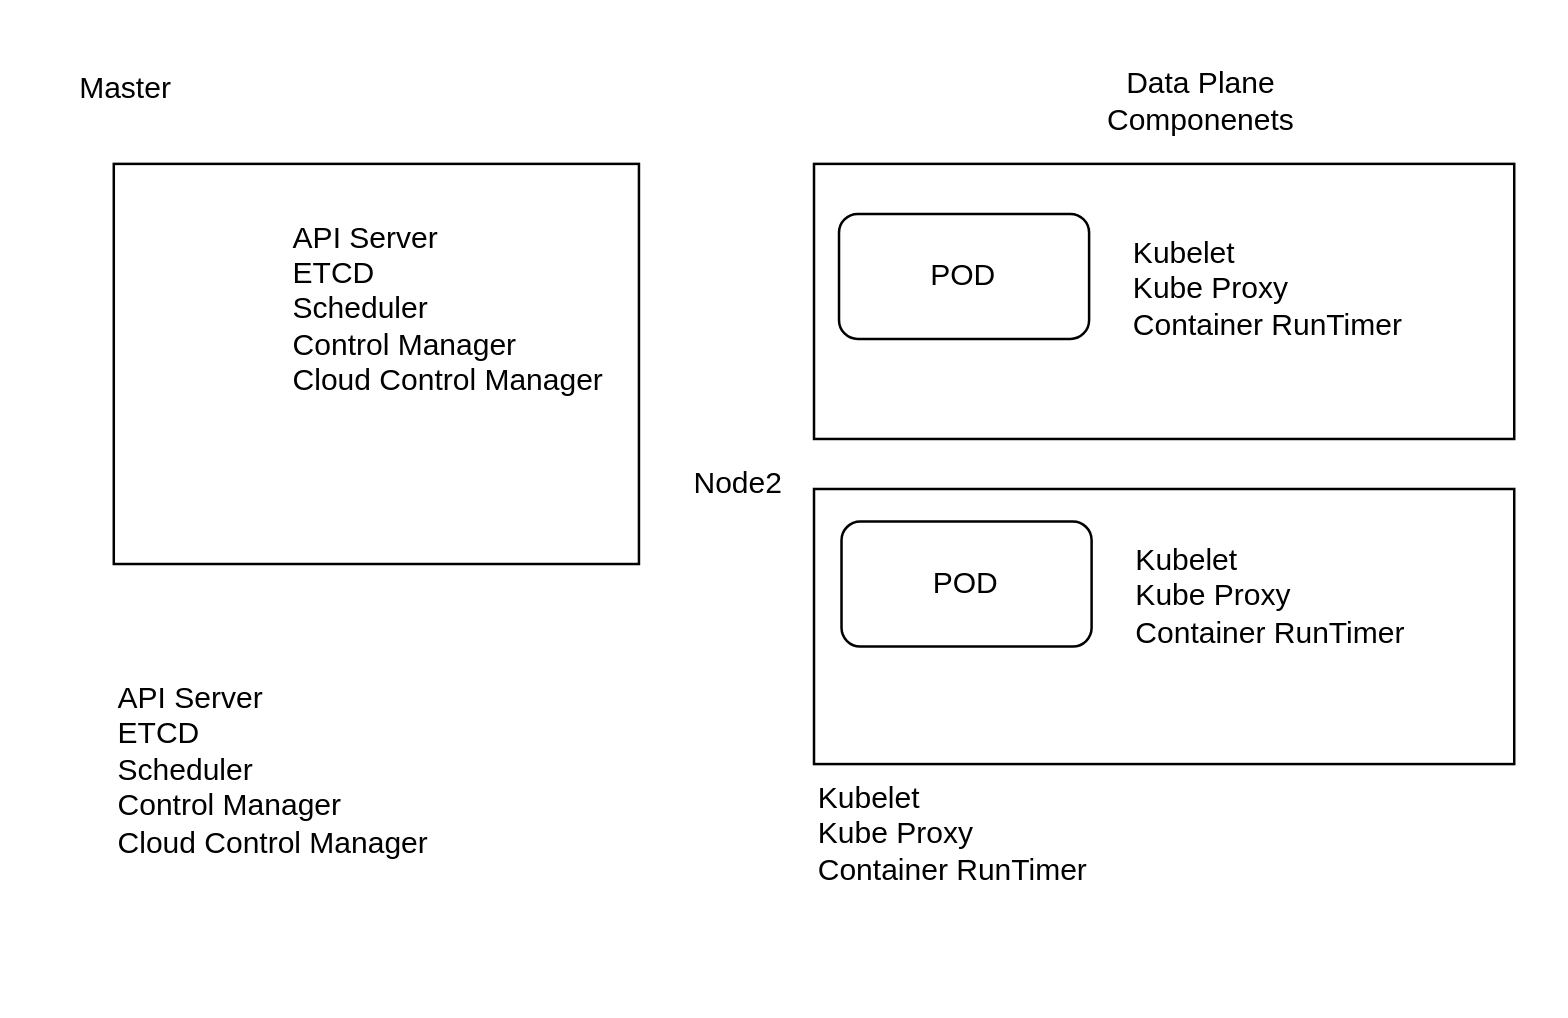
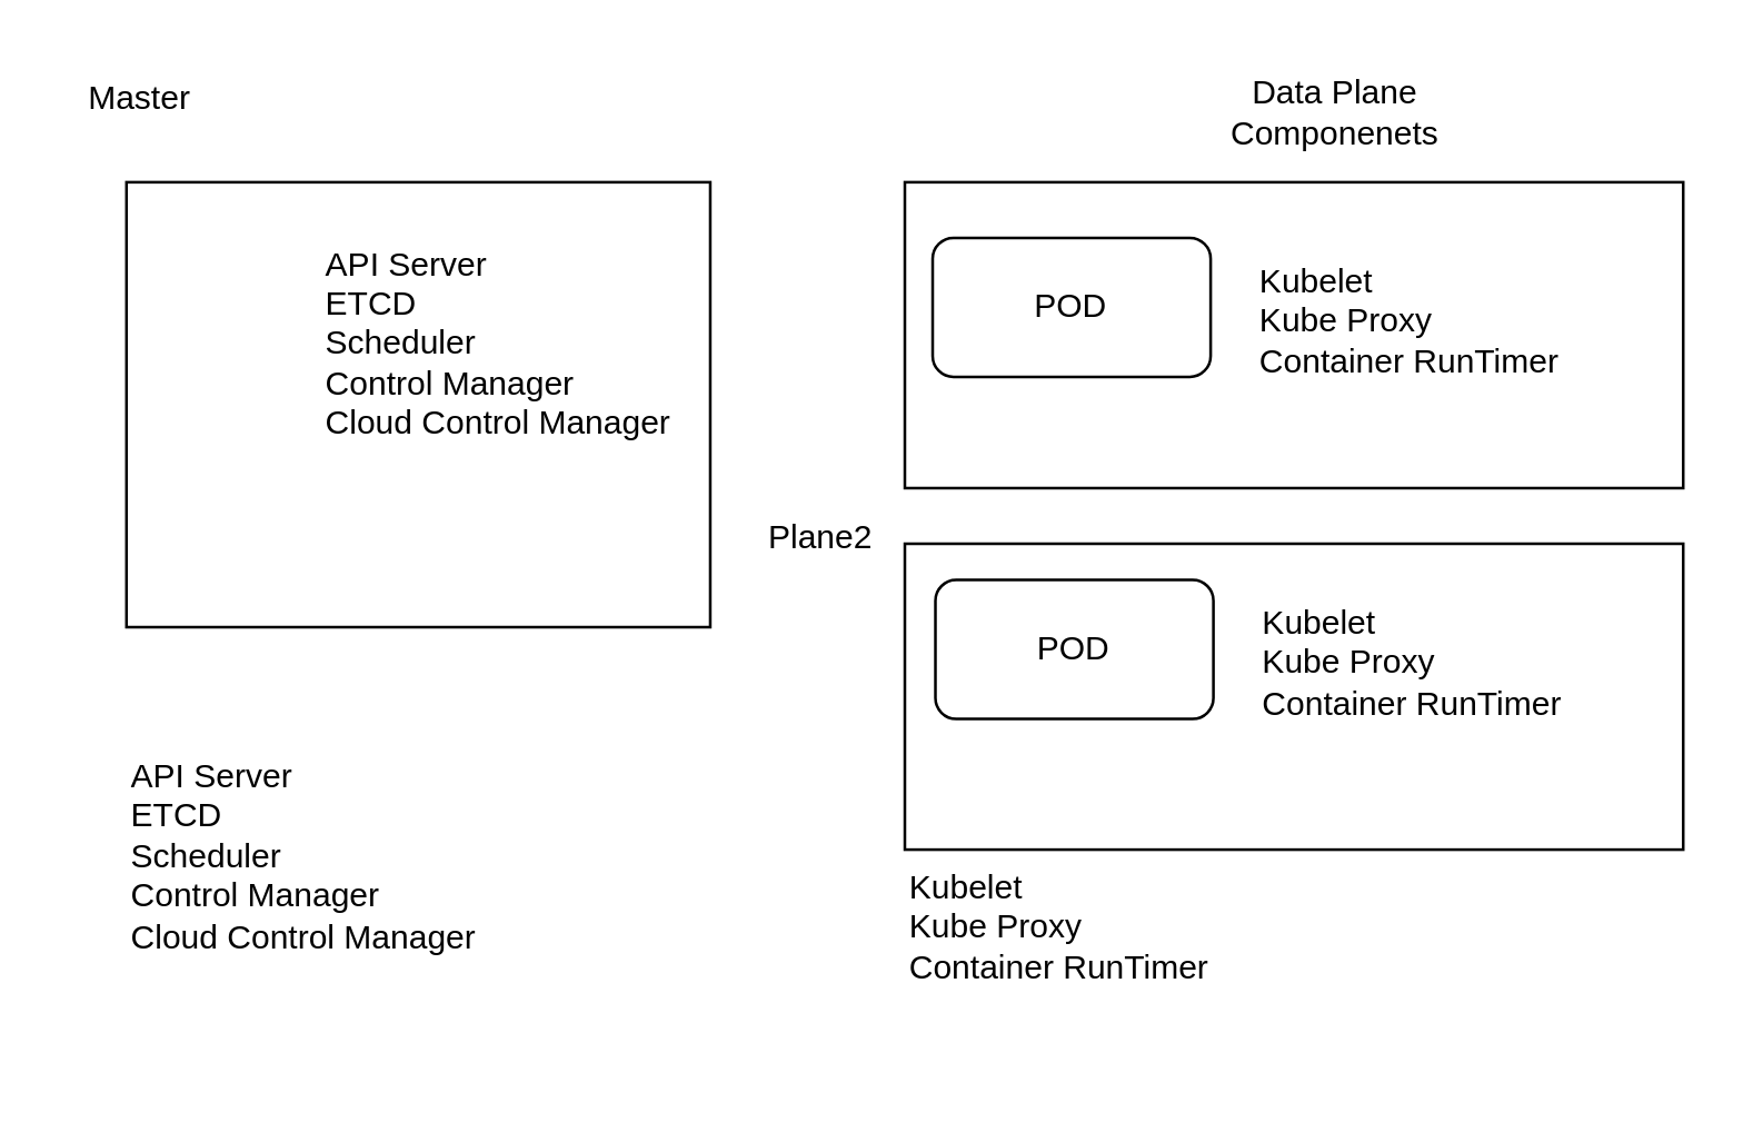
  <mxCell id="0" />
  <mxCell id="1" parent="0" />
  <mxCell id="2" value="" style="rounded=0;whiteSpace=wrap;html=1;" vertex="1" parent="1"><mxGeometry x="325" y="65" width="280" height="110" as="geometry" /></mxCell>
  <mxCell id="3" value="" style="rounded=0;whiteSpace=wrap;html=1;" vertex="1" parent="1"><mxGeometry x="45" y="65" width="210" height="160" as="geometry" /></mxCell>
  <mxCell id="4" value="Master" style="text;html=1;align=center;verticalAlign=middle;whiteSpace=wrap;rounded=0;" vertex="1" parent="1"><mxGeometry x="20" y="20" width="60" height="30" as="geometry" /></mxCell>
  <mxCell id="5" value="" style="rounded=1;whiteSpace=wrap;html=1;" vertex="1" parent="1"><mxGeometry x="335" y="85" width="100" height="50" as="geometry" /></mxCell>
  <mxCell id="6" value="POD" style="text;html=1;align=center;verticalAlign=middle;whiteSpace=wrap;rounded=0;" vertex="1" parent="1"><mxGeometry x="355" y="95" width="60" height="30" as="geometry" /></mxCell>
  <mxCell id="7" value="Kubelet&lt;br&gt;Kube Proxy&lt;div&gt;Container RunTimer&lt;/div&gt;" style="text;html=1;align=left;verticalAlign=middle;whiteSpace=wrap;rounded=0;" vertex="1" parent="1"><mxGeometry x="451" y="85" width="130" height="60" as="geometry" /></mxCell>
  <mxCell id="8" value="Kubelet&lt;div&gt;Kube Proxy&lt;/div&gt;&lt;div&gt;Container RunTimer&lt;/div&gt;" style="text;html=1;whiteSpace=wrap;overflow=hidden;rounded=0;" vertex="1" parent="1"><mxGeometry x="325" y="305" width="180" height="70" as="geometry" /></mxCell>
  <mxCell id="9" value="Data Plane&lt;div&gt;Componenets&lt;/div&gt;" style="text;html=1;align=center;verticalAlign=middle;whiteSpace=wrap;rounded=0;" vertex="1" parent="1"><mxGeometry x="430" y="25" width="100" height="30" as="geometry" /></mxCell>
  <mxCell id="10" value="API Server&lt;div&gt;ETCD&lt;/div&gt;&lt;div&gt;Scheduler&lt;/div&gt;&lt;div&gt;Control Manager&lt;/div&gt;&lt;div&gt;Cloud Control Manager&lt;/div&gt;" style="text;html=1;whiteSpace=wrap;overflow=hidden;rounded=0;" vertex="1" parent="1"><mxGeometry x="45" y="265" width="180" height="120" as="geometry" /></mxCell>
  <mxCell id="11" value="API Server&lt;div&gt;ETCD&lt;/div&gt;&lt;div&gt;Scheduler&lt;/div&gt;&lt;div&gt;Control Manager&lt;/div&gt;&lt;div&gt;Cloud Control Manager&lt;/div&gt;" style="text;html=1;align=left;verticalAlign=middle;whiteSpace=wrap;rounded=0;" vertex="1" parent="1"><mxGeometry x="115" y="80" width="130" height="85" as="geometry" /></mxCell>
  <mxCell id="12" value="" style="rounded=0;whiteSpace=wrap;html=1;" vertex="1" parent="1"><mxGeometry x="325" y="195" width="280" height="110" as="geometry" /></mxCell>
  <mxCell id="13" value="" style="rounded=1;whiteSpace=wrap;html=1;" vertex="1" parent="1"><mxGeometry x="336" y="208" width="100" height="50" as="geometry" /></mxCell>
  <mxCell id="14" value="POD" style="text;html=1;align=center;verticalAlign=middle;whiteSpace=wrap;rounded=0;" vertex="1" parent="1"><mxGeometry x="356" y="218" width="60" height="30" as="geometry" /></mxCell>
  <mxCell id="15" value="Kubelet&lt;br&gt;Kube Proxy&lt;div&gt;Container RunTimer&lt;/div&gt;" style="text;html=1;align=left;verticalAlign=middle;whiteSpace=wrap;rounded=0;" vertex="1" parent="1"><mxGeometry x="452" y="208" width="130" height="60" as="geometry" /></mxCell>
- <mxCell id="16" value="Node2" style="text;html=1;align=center;verticalAlign=middle;whiteSpace=wrap;rounded=0;" vertex="1" parent="1"><mxGeometry x="265" y="178" width="60" height="30" as="geometry" /></mxCell>
+ <mxCell id="16" value="Plane2" style="text;html=1;align=center;verticalAlign=middle;whiteSpace=wrap;rounded=0;" vertex="1" parent="1"><mxGeometry x="265" y="178" width="60" height="30" as="geometry" /></mxCell>
